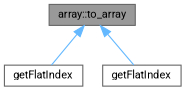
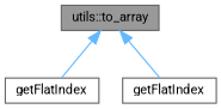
  digraph {
    rankdir=TB
    fontname=Roboto
    node [color=grey40 fillcolor=white fontname=Roboto fontsize=10 shape=box style=filled]
    edge [color=steelblue1 dir=back fontname=Roboto fontsize=10 labelfontname=Helvetica labelfontsize=10 style=solid]
-   n1 [color=gray40 fillcolor=grey60 fontcolor=black height=0.2 label="array::to_array" width=0.4]
+   n1 [color=gray40 fillcolor=grey60 fontcolor=black height=0.2 label="utils::to_array" width=0.4]
    n2 [height=0.2 label=getFlatIndex width=0.4]
    n3 [height=0.2 label=getFlatIndex width=0.4]
    n1 -> n2
    n1 -> n3
  }
